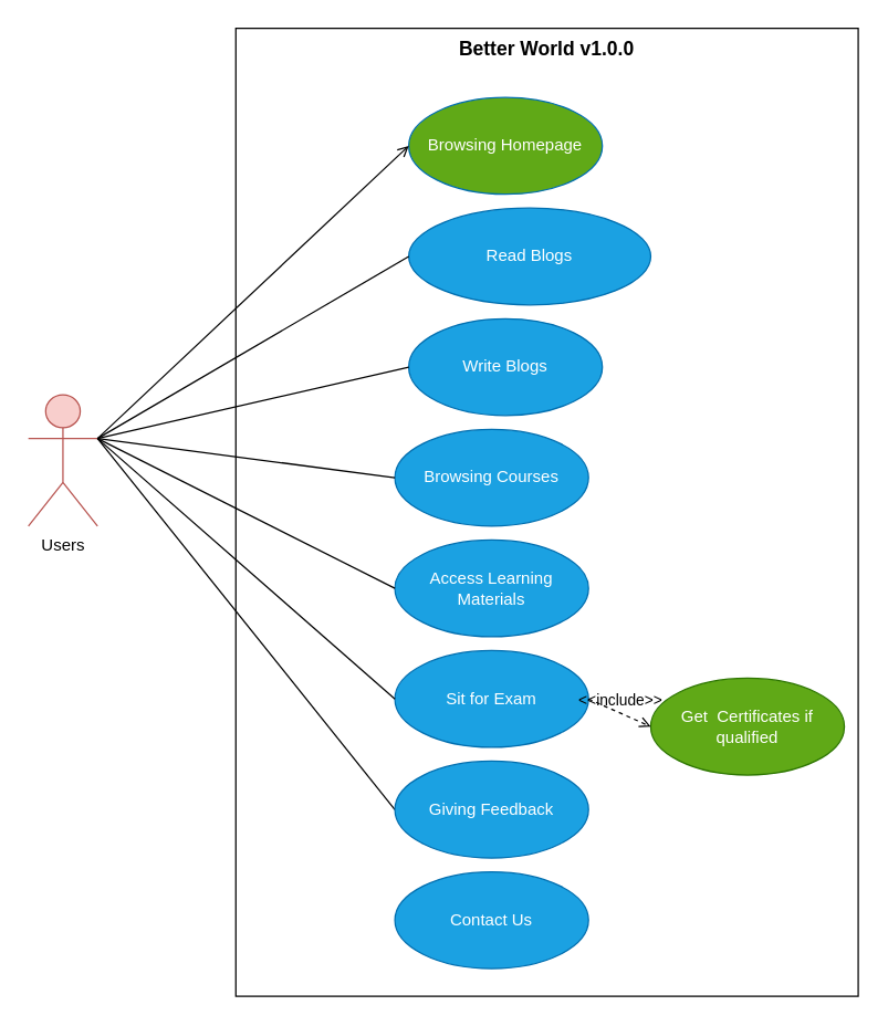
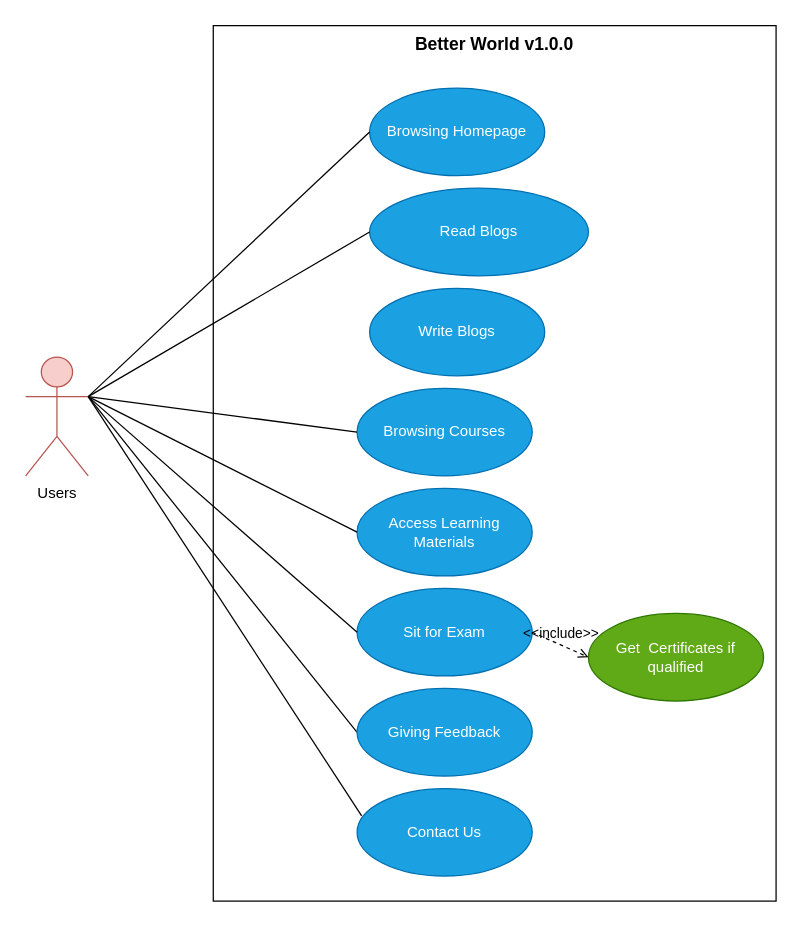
  <mxCell id="0" />
  <mxCell id="1" parent="0" />
  <mxCell id="2" value="&lt;font style=&quot;font-size: 14px;&quot;&gt;Better World v1.0.0&lt;/font&gt;" style="shape=rect;html=1;verticalAlign=top;fontStyle=1;whiteSpace=wrap;align=center;" parent="1" vertex="1"><mxGeometry x="170" y="20" width="450" height="700" as="geometry" /></mxCell>
  <mxCell id="3" value="Write Blogs" style="ellipse;whiteSpace=wrap;html=1;fillColor=#1ba1e2;fontColor=#ffffff;strokeColor=#006EAF;" parent="1" vertex="1"><mxGeometry x="295" y="230" width="140" height="70" as="geometry" /></mxCell>
  <mxCell id="4" value="Users" style="shape=umlActor;html=1;verticalLabelPosition=bottom;verticalAlign=top;align=center;fillColor=#f8cecc;strokeColor=#b85450;" parent="1" vertex="1"><mxGeometry x="20" y="285" width="50" height="95" as="geometry" /></mxCell>
- <mxCell id="5" value="Browsing Homepage" style="ellipse;whiteSpace=wrap;html=1;fillColor=#60a917;fontColor=#ffffff;strokeColor=#006EAF;" parent="1" vertex="1"><mxGeometry x="295" y="70" width="140" height="70" as="geometry" /></mxCell>
+ <mxCell id="5" value="Browsing Homepage" style="ellipse;whiteSpace=wrap;html=1;fillColor=#1ba1e2;fontColor=#ffffff;strokeColor=#006EAF;" parent="1" vertex="1"><mxGeometry x="295" y="70" width="140" height="70" as="geometry" /></mxCell>
  <mxCell id="6" value="Browsing Courses" style="ellipse;whiteSpace=wrap;html=1;fillColor=#1ba1e2;fontColor=#ffffff;strokeColor=#006EAF;" parent="1" vertex="1"><mxGeometry x="285" y="310" width="140" height="70" as="geometry" /></mxCell>
  <mxCell id="7" value="Contact Us" style="ellipse;whiteSpace=wrap;html=1;fillColor=#1ba1e2;fontColor=#ffffff;strokeColor=#006EAF;" parent="1" vertex="1"><mxGeometry x="285" y="630" width="140" height="70" as="geometry" /></mxCell>
  <mxCell id="8" value="Sit for Exam" style="ellipse;whiteSpace=wrap;html=1;fillColor=#1ba1e2;fontColor=#ffffff;strokeColor=#006EAF;" parent="1" vertex="1"><mxGeometry x="285" y="470" width="140" height="70" as="geometry" /></mxCell>
  <mxCell id="9" value="Read Blogs" style="ellipse;whiteSpace=wrap;html=1;fillColor=#1ba1e2;fontColor=#ffffff;strokeColor=#006EAF;" parent="1" vertex="1"><mxGeometry x="295" y="150" width="175" height="70" as="geometry" /></mxCell>
- <mxCell id="10" value="" style="edgeStyle=none;html=1;endArrow=open;verticalAlign=bottom;exitX=1;exitY=0.333;exitDx=0;exitDy=0;exitPerimeter=0;entryX=0;entryY=0.5;entryDx=0;entryDy=0;" parent="1" source="4" target="5" edge="1"><mxGeometry width="160" relative="1" as="geometry"><mxPoint x="270" y="390" as="sourcePoint" /><mxPoint x="430" y="390" as="targetPoint" /></mxGeometry></mxCell>
+ <mxCell id="10" value="" style="edgeStyle=none;html=1;endArrow=none;verticalAlign=bottom;exitX=1;exitY=0.333;exitDx=0;exitDy=0;exitPerimeter=0;entryX=0;entryY=0.5;entryDx=0;entryDy=0;" parent="1" source="4" target="5" edge="1"><mxGeometry width="160" relative="1" as="geometry"><mxPoint x="270" y="390" as="sourcePoint" /><mxPoint x="430" y="390" as="targetPoint" /></mxGeometry></mxCell>
  <mxCell id="11" value="" style="edgeStyle=none;html=1;endArrow=none;verticalAlign=bottom;exitX=1;exitY=0.333;exitDx=0;exitDy=0;exitPerimeter=0;entryX=0;entryY=0.5;entryDx=0;entryDy=0;" parent="1" source="4" target="9" edge="1"><mxGeometry width="160" relative="1" as="geometry"><mxPoint x="270" y="390" as="sourcePoint" /><mxPoint x="430" y="390" as="targetPoint" /></mxGeometry></mxCell>
  <mxCell id="12" value="" style="edgeStyle=none;html=1;endArrow=none;verticalAlign=bottom;exitX=1;exitY=0.333;exitDx=0;exitDy=0;exitPerimeter=0;entryX=0;entryY=0.5;entryDx=0;entryDy=0;" parent="1" source="4" target="6" edge="1"><mxGeometry width="160" relative="1" as="geometry"><mxPoint x="270" y="390" as="sourcePoint" /><mxPoint x="430" y="390" as="targetPoint" /></mxGeometry></mxCell>
- <mxCell id="13" value="" style="edgeStyle=none;html=1;endArrow=none;verticalAlign=bottom;exitX=1;exitY=0.333;exitDx=0;exitDy=0;exitPerimeter=0;entryX=0;entryY=0.5;entryDx=0;entryDy=0;" parent="1" source="4" target="3" edge="1"><mxGeometry width="160" relative="1" as="geometry"><mxPoint x="270" y="390" as="sourcePoint" /><mxPoint x="430" y="390" as="targetPoint" /></mxGeometry></mxCell>
  <mxCell id="14" value="" style="edgeStyle=none;html=1;endArrow=none;verticalAlign=bottom;exitX=1;exitY=0.333;exitDx=0;exitDy=0;exitPerimeter=0;entryX=0;entryY=0.5;entryDx=0;entryDy=0;" parent="1" source="4" target="17" edge="1"><mxGeometry width="160" relative="1" as="geometry"><mxPoint x="180" y="344.5" as="sourcePoint" /><mxPoint x="340" y="344.5" as="targetPoint" /></mxGeometry></mxCell>
+ <mxCell id="15" value="" style="edgeStyle=none;html=1;endArrow=none;verticalAlign=bottom;exitX=1;exitY=0.333;exitDx=0;exitDy=0;exitPerimeter=0;entryX=0.026;entryY=0.312;entryDx=0;entryDy=0;entryPerimeter=0;" parent="1" source="4" target="7" edge="1"><mxGeometry width="160" relative="1" as="geometry"><mxPoint x="50" y="380" as="sourcePoint" /><mxPoint x="210" y="380" as="targetPoint" /></mxGeometry></mxCell>
  <mxCell id="16" value="" style="edgeStyle=none;html=1;endArrow=none;verticalAlign=bottom;entryX=0;entryY=0.5;entryDx=0;entryDy=0;exitX=1;exitY=0.333;exitDx=0;exitDy=0;exitPerimeter=0;" parent="1" source="4" target="8" edge="1"><mxGeometry width="160" relative="1" as="geometry"><mxPoint x="50" y="270" as="sourcePoint" /><mxPoint x="250" y="399.5" as="targetPoint" /></mxGeometry></mxCell>
  <mxCell id="17" value="Giving Feedback" style="ellipse;whiteSpace=wrap;html=1;fillColor=#1ba1e2;fontColor=#ffffff;strokeColor=#006EAF;" parent="1" vertex="1"><mxGeometry x="285" y="550" width="140" height="70" as="geometry" /></mxCell>
  <mxCell id="18" value="Get&amp;nbsp; Certificates if qualified" style="ellipse;whiteSpace=wrap;html=1;fillColor=#60a917;fontColor=#ffffff;strokeColor=#2D7600;" parent="1" vertex="1"><mxGeometry x="470" y="490" width="140" height="70" as="geometry" /></mxCell>
  <mxCell id="19" value="&amp;lt;&amp;lt;include&amp;gt;&amp;gt;" style="edgeStyle=none;html=1;endArrow=open;verticalAlign=bottom;dashed=1;labelBackgroundColor=none;exitX=1;exitY=0.5;exitDx=0;exitDy=0;entryX=0;entryY=0.5;entryDx=0;entryDy=0;" parent="1" source="8" target="18" edge="1"><mxGeometry width="160" relative="1" as="geometry"><mxPoint x="270" y="390" as="sourcePoint" /><mxPoint x="430" y="390" as="targetPoint" /></mxGeometry></mxCell>
  <mxCell id="20" value="Access Learning Materials" style="ellipse;whiteSpace=wrap;html=1;fillColor=#1ba1e2;fontColor=#ffffff;strokeColor=#006EAF;" parent="1" vertex="1"><mxGeometry x="285" y="390" width="140" height="70" as="geometry" /></mxCell>
  <mxCell id="21" value="" style="edgeStyle=none;html=1;endArrow=none;verticalAlign=bottom;exitX=1;exitY=0.333;exitDx=0;exitDy=0;exitPerimeter=0;entryX=0;entryY=0.5;entryDx=0;entryDy=0;" parent="1" source="4" target="20" edge="1"><mxGeometry width="160" relative="1" as="geometry"><mxPoint x="270" y="390" as="sourcePoint" /><mxPoint x="430" y="390" as="targetPoint" /></mxGeometry></mxCell>
